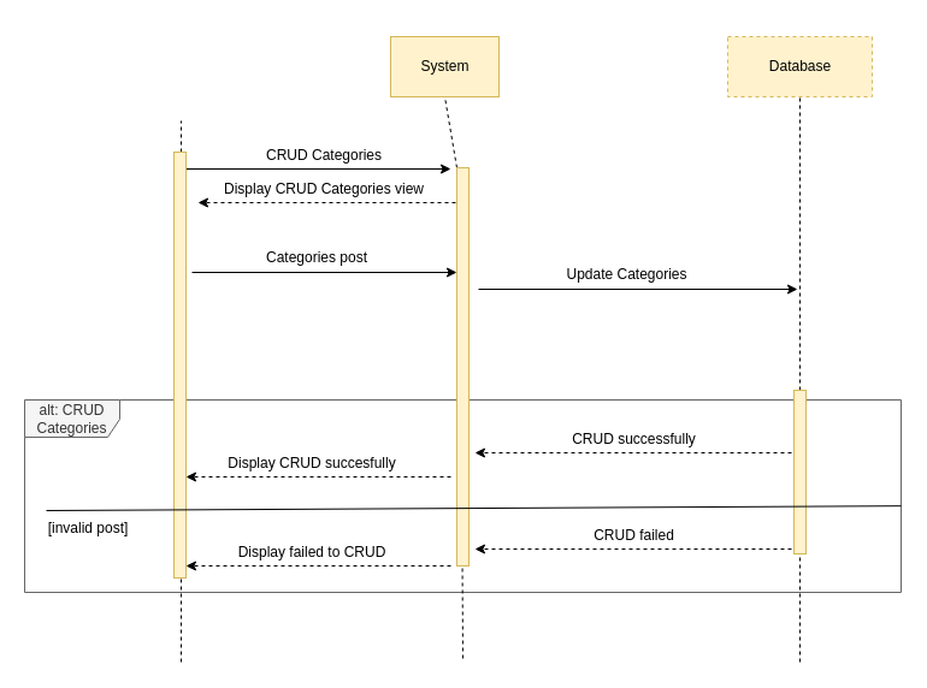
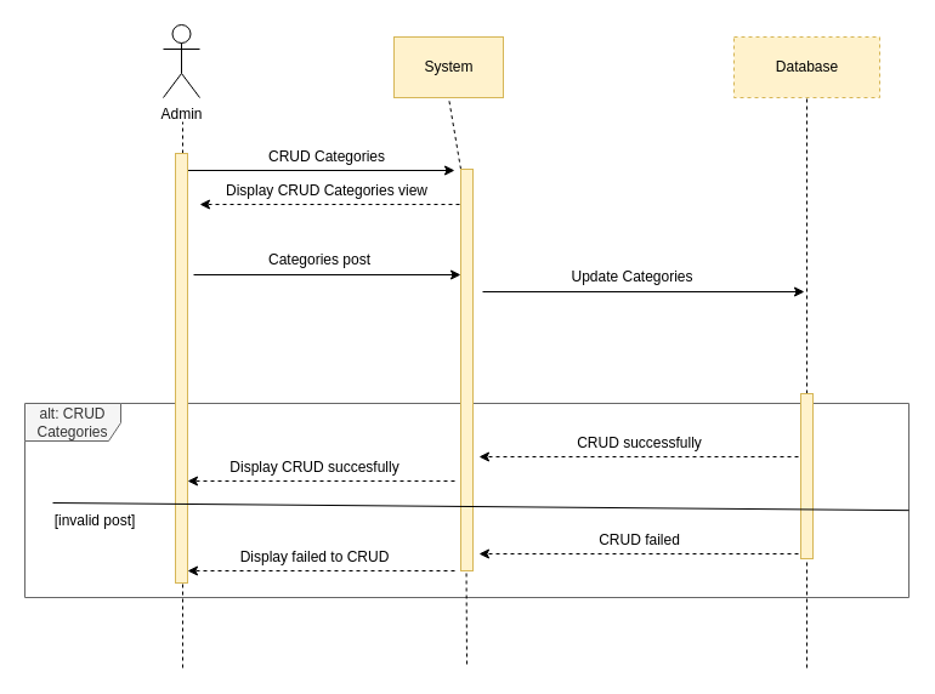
  <mxCell id="0" />
  <mxCell id="1" parent="0" />
  <mxCell id="2" value="alt: CRUD Categories" style="shape=umlFrame;whiteSpace=wrap;html=1;fillColor=#f5f5f5;fontColor=#333333;strokeColor=#666666;width=79;height=31;" vertex="1" parent="1"><mxGeometry x="20" y="332" width="728" height="160" as="geometry" /></mxCell>
  <mxCell id="3" value="CRUD successfully" style="text;html=1;strokeColor=none;fillColor=none;align=center;verticalAlign=middle;whiteSpace=wrap;rounded=0;" vertex="1" parent="1"><mxGeometry x="394" y="350" width="265" height="30" as="geometry" /></mxCell>
  <mxCell id="4" value="Update Categories" style="text;html=1;strokeColor=none;fillColor=none;align=center;verticalAlign=middle;whiteSpace=wrap;rounded=0;" vertex="1" parent="1"><mxGeometry x="398" y="213" width="245" height="30" as="geometry" /></mxCell>
  <mxCell id="5" value="" style="endArrow=classic;html=1;rounded=0;dashed=1;" edge="1" parent="1"><mxGeometry width="50" height="50" relative="1" as="geometry"><mxPoint x="669" y="376" as="sourcePoint" /><mxPoint x="394" y="376" as="targetPoint" /></mxGeometry></mxCell>
  <mxCell id="6" value="Display CRUD Categories view" style="text;html=1;strokeColor=none;fillColor=none;align=center;verticalAlign=middle;whiteSpace=wrap;rounded=0;" vertex="1" parent="1"><mxGeometry x="164" y="142" width="210" height="30" as="geometry" /></mxCell>
+ <mxCell id="7" value="Admin" style="shape=umlActor;verticalLabelPosition=bottom;verticalAlign=top;html=1;" vertex="1" parent="1"><mxGeometry x="134" y="20" width="30" height="60" as="geometry" /></mxCell>
  <mxCell id="8" value="System" style="html=1;fillColor=#fff2cc;strokeColor=#d6b656;" vertex="1" parent="1"><mxGeometry x="324" y="30" width="90" height="50" as="geometry" /></mxCell>
  <mxCell id="9" value="Database" style="html=1;fillColor=#fff2cc;strokeColor=#d6b656;dashed=1;" vertex="1" parent="1"><mxGeometry x="604" y="30" width="120" height="50" as="geometry" /></mxCell>
  <mxCell id="10" value="" style="endArrow=none;dashed=1;html=1;rounded=0;startArrow=none;" edge="1" parent="1" source="31"><mxGeometry width="50" height="50" relative="1" as="geometry"><mxPoint x="150" y="463" as="sourcePoint" /><mxPoint x="150" y="100" as="targetPoint" /></mxGeometry></mxCell>
  <mxCell id="11" value="" style="endArrow=none;dashed=1;html=1;rounded=0;entryX=0.5;entryY=1;entryDx=0;entryDy=0;startArrow=none;" edge="1" parent="1" source="30" target="8"><mxGeometry width="50" height="50" relative="1" as="geometry"><mxPoint x="383.5" y="460" as="sourcePoint" /><mxPoint x="383.5" y="100" as="targetPoint" /></mxGeometry></mxCell>
  <mxCell id="12" value="" style="endArrow=none;dashed=1;html=1;rounded=0;entryX=0.5;entryY=1;entryDx=0;entryDy=0;startArrow=none;" edge="1" parent="1" source="29" target="9"><mxGeometry width="50" height="50" relative="1" as="geometry"><mxPoint x="663.5" y="460" as="sourcePoint" /><mxPoint x="663.5" y="100" as="targetPoint" /></mxGeometry></mxCell>
  <mxCell id="13" value="" style="endArrow=classic;html=1;rounded=0;" edge="1" parent="1"><mxGeometry width="50" height="50" relative="1" as="geometry"><mxPoint x="154" y="140" as="sourcePoint" /><mxPoint x="374" y="140" as="targetPoint" /></mxGeometry></mxCell>
  <mxCell id="14" value="CRUD Categories" style="text;html=1;strokeColor=none;fillColor=none;align=center;verticalAlign=middle;whiteSpace=wrap;rounded=0;" vertex="1" parent="1"><mxGeometry x="174" y="114" width="190" height="30" as="geometry" /></mxCell>
  <mxCell id="15" value="" style="endArrow=classic;html=1;rounded=0;dashed=1;" edge="1" parent="1"><mxGeometry width="50" height="50" relative="1" as="geometry"><mxPoint x="384" y="168" as="sourcePoint" /><mxPoint x="164" y="168" as="targetPoint" /></mxGeometry></mxCell>
  <mxCell id="16" value="" style="endArrow=classic;html=1;rounded=0;" edge="1" parent="1"><mxGeometry width="50" height="50" relative="1" as="geometry"><mxPoint x="159" y="226" as="sourcePoint" /><mxPoint x="379" y="226" as="targetPoint" /></mxGeometry></mxCell>
  <mxCell id="17" value="Categories post" style="text;html=1;strokeColor=none;fillColor=none;align=center;verticalAlign=middle;whiteSpace=wrap;rounded=0;" vertex="1" parent="1"><mxGeometry x="168" y="199" width="190" height="30" as="geometry" /></mxCell>
  <mxCell id="18" value="" style="endArrow=none;dashed=1;html=1;rounded=0;" edge="1" parent="1"><mxGeometry width="50" height="50" relative="1" as="geometry"><mxPoint x="383.5" y="460" as="sourcePoint" /><mxPoint x="384" y="550" as="targetPoint" /></mxGeometry></mxCell>
  <mxCell id="19" value="" style="endArrow=none;dashed=1;html=1;rounded=0;" edge="1" parent="1" target="31"><mxGeometry width="50" height="50" relative="1" as="geometry"><mxPoint x="150" y="550" as="sourcePoint" /><mxPoint x="150" y="100" as="targetPoint" /></mxGeometry></mxCell>
  <mxCell id="20" value="" style="endArrow=classic;html=1;rounded=0;" edge="1" parent="1"><mxGeometry width="50" height="50" relative="1" as="geometry"><mxPoint x="397" y="240" as="sourcePoint" /><mxPoint x="662" y="240" as="targetPoint" /></mxGeometry></mxCell>
  <mxCell id="21" value="" style="endArrow=none;dashed=1;html=1;rounded=0;entryX=0.5;entryY=1;entryDx=0;entryDy=0;" edge="1" parent="1" target="29"><mxGeometry width="50" height="50" relative="1" as="geometry"><mxPoint x="664" y="550" as="sourcePoint" /><mxPoint x="664" y="80" as="targetPoint" /></mxGeometry></mxCell>
  <mxCell id="22" value="Display CRUD succesfully" style="text;html=1;strokeColor=none;fillColor=none;align=center;verticalAlign=middle;whiteSpace=wrap;rounded=0;" vertex="1" parent="1"><mxGeometry x="154" y="370" width="210" height="30" as="geometry" /></mxCell>
  <mxCell id="23" value="" style="endArrow=classic;html=1;rounded=0;dashed=1;" edge="1" parent="1"><mxGeometry width="50" height="50" relative="1" as="geometry"><mxPoint x="374" y="396" as="sourcePoint" /><mxPoint x="154" y="396" as="targetPoint" /></mxGeometry></mxCell>
  <mxCell id="24" value="CRUD failed" style="text;html=1;strokeColor=none;fillColor=none;align=center;verticalAlign=middle;whiteSpace=wrap;rounded=0;" vertex="1" parent="1"><mxGeometry x="394" y="430" width="265" height="30" as="geometry" /></mxCell>
  <mxCell id="25" value="" style="endArrow=classic;html=1;rounded=0;dashed=1;" edge="1" parent="1"><mxGeometry width="50" height="50" relative="1" as="geometry"><mxPoint x="669" y="456" as="sourcePoint" /><mxPoint x="394" y="456" as="targetPoint" /></mxGeometry></mxCell>
  <mxCell id="26" value="Display failed to CRUD" style="text;html=1;strokeColor=none;fillColor=none;align=center;verticalAlign=middle;whiteSpace=wrap;rounded=0;" vertex="1" parent="1"><mxGeometry x="154" y="444" width="210" height="30" as="geometry" /></mxCell>
  <mxCell id="27" value="" style="endArrow=classic;html=1;rounded=0;dashed=1;" edge="1" parent="1"><mxGeometry width="50" height="50" relative="1" as="geometry"><mxPoint x="374" y="470" as="sourcePoint" /><mxPoint x="154" y="470" as="targetPoint" /></mxGeometry></mxCell>
- <mxCell id="28" value="[invalid post]" style="text;html=1;strokeColor=none;fillColor=none;align=center;verticalAlign=middle;whiteSpace=wrap;rounded=0;" vertex="1" parent="1"><mxGeometry x="38" y="424" width="70" height="30" as="geometry" /></mxCell>
+ <mxCell id="28" value="[invalid post]" style="text;html=1;strokeColor=none;fillColor=none;align=center;verticalAlign=middle;whiteSpace=wrap;rounded=0;" vertex="1" parent="1"><mxGeometry x="43" y="414" width="70" height="30" as="geometry" /></mxCell>
  <mxCell id="29" value="" style="html=1;points=[];perimeter=orthogonalPerimeter;fillColor=#fff2cc;strokeColor=#d6b656;" vertex="1" parent="1"><mxGeometry x="659" y="324" width="10" height="136" as="geometry" /></mxCell>
  <mxCell id="30" value="" style="html=1;points=[];perimeter=orthogonalPerimeter;fillColor=#fff2cc;strokeColor=#d6b656;" vertex="1" parent="1"><mxGeometry x="379" y="139" width="10" height="331" as="geometry" /></mxCell>
  <mxCell id="31" value="" style="html=1;points=[];perimeter=orthogonalPerimeter;fillColor=#fff2cc;strokeColor=#d6b656;" vertex="1" parent="1"><mxGeometry x="144" y="126" width="10" height="354" as="geometry" /></mxCell>
  <mxCell id="32" value="" style="endArrow=none;html=1;rounded=0;exitX=0;exitY=0;exitDx=0;exitDy=0;entryX=1;entryY=0.551;entryDx=0;entryDy=0;entryPerimeter=0;" edge="1" parent="1" source="28" target="2"><mxGeometry width="50" height="50" relative="1" as="geometry"><mxPoint x="609" y="470" as="sourcePoint" /><mxPoint x="754" y="420" as="targetPoint" /></mxGeometry></mxCell>
